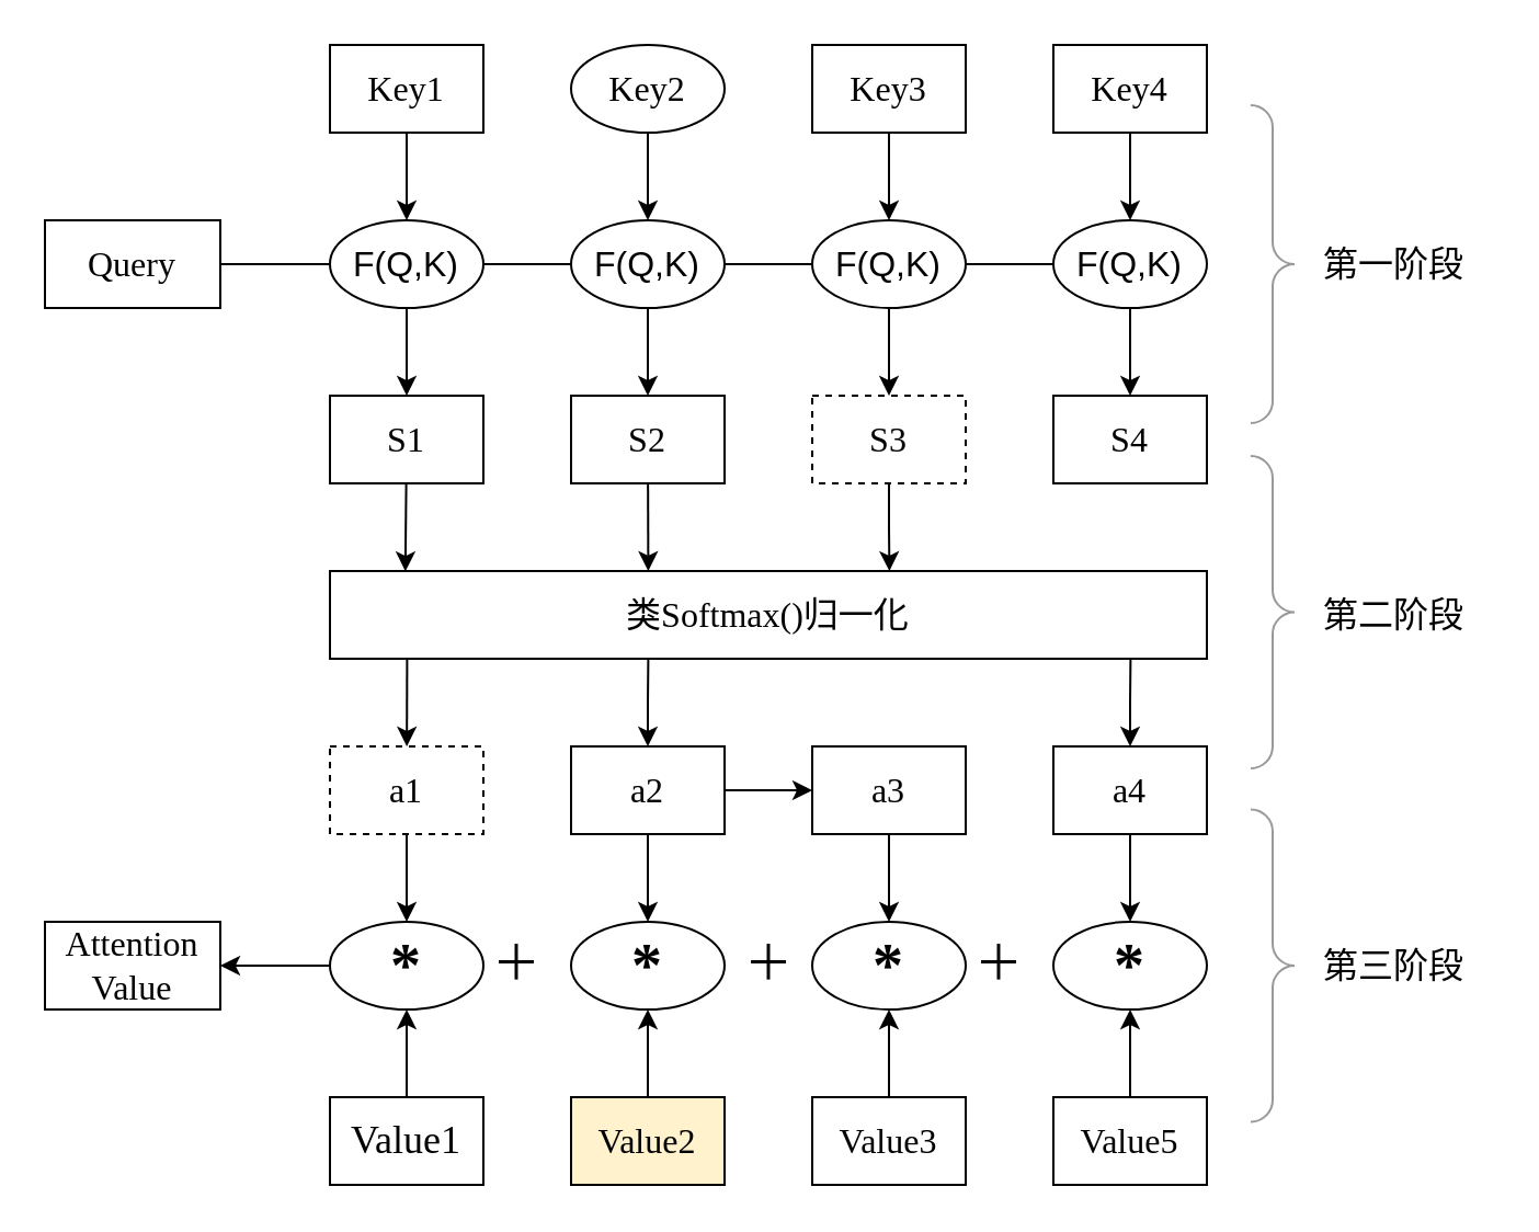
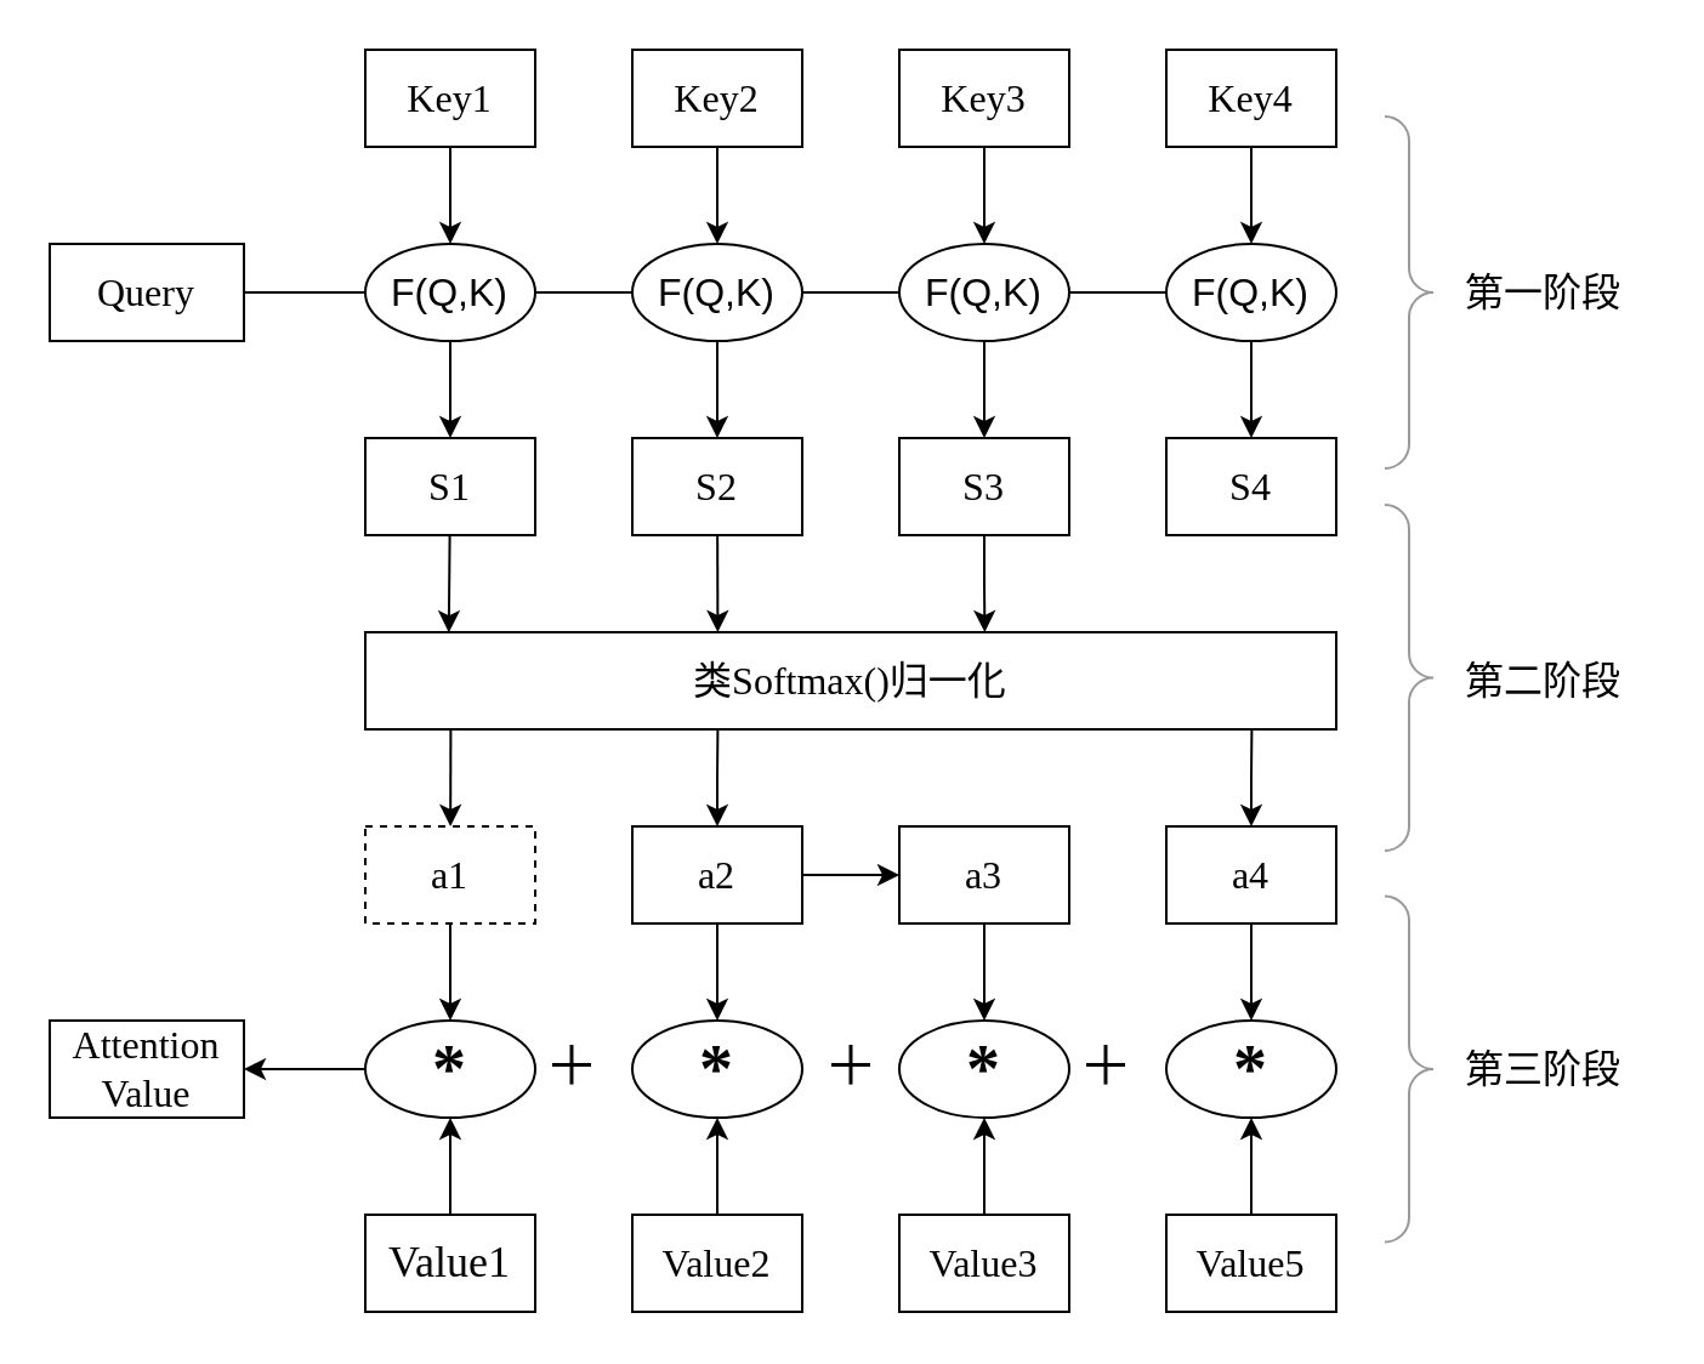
  <mxCell id="0" />
  <mxCell id="1" parent="0" />
  <mxCell id="2" value="&lt;font face=&quot;Times New Roman&quot; style=&quot;font-size: 16px;&quot;&gt;Query&lt;/font&gt;" style="rounded=0;whiteSpace=wrap;html=1;" vertex="1" parent="1"><mxGeometry x="20" y="100" width="80" height="40" as="geometry" /></mxCell>
  <mxCell id="3" value="&lt;font face=&quot;Times New Roman&quot; style=&quot;font-size: 16px;&quot;&gt;Key1&lt;/font&gt;" style="rounded=0;whiteSpace=wrap;html=1;" vertex="1" parent="1"><mxGeometry x="150" y="20" width="70" height="40" as="geometry" /></mxCell>
- <mxCell id="4" value="&lt;font face=&quot;Times New Roman&quot; style=&quot;font-size: 16px;&quot;&gt;Key2&lt;/font&gt;" style="ellipse;whiteSpace=wrap;html=1;" vertex="1" parent="1"><mxGeometry x="260" y="20" width="70" height="40" as="geometry" /></mxCell>
+ <mxCell id="4" value="&lt;font face=&quot;Times New Roman&quot; style=&quot;font-size: 16px;&quot;&gt;Key2&lt;/font&gt;" style="rounded=0;whiteSpace=wrap;html=1;" vertex="1" parent="1"><mxGeometry x="260" y="20" width="70" height="40" as="geometry" /></mxCell>
  <mxCell id="5" value="&lt;font face=&quot;Times New Roman&quot; style=&quot;font-size: 16px;&quot;&gt;Key3&lt;/font&gt;" style="rounded=0;whiteSpace=wrap;html=1;" vertex="1" parent="1"><mxGeometry x="370" y="20" width="70" height="40" as="geometry" /></mxCell>
  <mxCell id="6" value="&lt;font face=&quot;Times New Roman&quot; style=&quot;font-size: 16px;&quot;&gt;Key4&lt;/font&gt;" style="rounded=0;whiteSpace=wrap;html=1;" vertex="1" parent="1"><mxGeometry x="480" y="20" width="70" height="40" as="geometry" /></mxCell>
  <mxCell id="7" style="edgeStyle=orthogonalEdgeStyle;rounded=0;orthogonalLoop=1;jettySize=auto;html=1;entryX=0.5;entryY=0;entryDx=0;entryDy=0;" edge="1" parent="1" source="8" target="15"><mxGeometry relative="1" as="geometry" /></mxCell>
  <mxCell id="8" value="&lt;font style=&quot;font-size: 16px;&quot;&gt;F(Q,K)&lt;/font&gt;" style="strokeWidth=1;html=1;shape=mxgraph.flowchart.start_1;whiteSpace=wrap;" vertex="1" parent="1"><mxGeometry x="150" y="100" width="70" height="40" as="geometry" /></mxCell>
  <mxCell id="9" style="edgeStyle=orthogonalEdgeStyle;rounded=0;orthogonalLoop=1;jettySize=auto;html=1;entryX=0.5;entryY=0;entryDx=0;entryDy=0;" edge="1" parent="1" source="10" target="16"><mxGeometry relative="1" as="geometry" /></mxCell>
  <mxCell id="10" value="&lt;font style=&quot;font-size: 16px;&quot;&gt;F(Q,K)&lt;/font&gt;" style="strokeWidth=1;html=1;shape=mxgraph.flowchart.start_1;whiteSpace=wrap;" vertex="1" parent="1"><mxGeometry x="260" y="100" width="70" height="40" as="geometry" /></mxCell>
  <mxCell id="11" style="edgeStyle=orthogonalEdgeStyle;rounded=0;orthogonalLoop=1;jettySize=auto;html=1;entryX=0.5;entryY=0;entryDx=0;entryDy=0;" edge="1" parent="1" source="12" target="17"><mxGeometry relative="1" as="geometry" /></mxCell>
  <mxCell id="12" value="&lt;font style=&quot;font-size: 16px;&quot;&gt;F(Q,K)&lt;/font&gt;" style="strokeWidth=1;html=1;shape=mxgraph.flowchart.start_1;whiteSpace=wrap;" vertex="1" parent="1"><mxGeometry x="370" y="100" width="70" height="40" as="geometry" /></mxCell>
  <mxCell id="13" style="edgeStyle=orthogonalEdgeStyle;rounded=0;orthogonalLoop=1;jettySize=auto;html=1;entryX=0.5;entryY=0;entryDx=0;entryDy=0;" edge="1" parent="1" source="14" target="18"><mxGeometry relative="1" as="geometry" /></mxCell>
  <mxCell id="14" value="&lt;font style=&quot;font-size: 16px;&quot;&gt;F(Q,K)&lt;/font&gt;" style="strokeWidth=1;html=1;shape=mxgraph.flowchart.start_1;whiteSpace=wrap;" vertex="1" parent="1"><mxGeometry x="480" y="100" width="70" height="40" as="geometry" /></mxCell>
  <mxCell id="15" value="&lt;font face=&quot;Times New Roman&quot; style=&quot;font-size: 16px;&quot;&gt;S1&lt;/font&gt;" style="rounded=0;whiteSpace=wrap;html=1;" vertex="1" parent="1"><mxGeometry x="150" y="180" width="70" height="40" as="geometry" /></mxCell>
  <mxCell id="16" value="&lt;font face=&quot;Times New Roman&quot; style=&quot;font-size: 16px;&quot;&gt;S2&lt;/font&gt;" style="rounded=0;whiteSpace=wrap;html=1;" vertex="1" parent="1"><mxGeometry x="260" y="180" width="70" height="40" as="geometry" /></mxCell>
- <mxCell id="17" value="&lt;font face=&quot;Times New Roman&quot; style=&quot;font-size: 16px;&quot;&gt;S3&lt;/font&gt;" style="rounded=0;whiteSpace=wrap;html=1;dashed=1;" vertex="1" parent="1"><mxGeometry x="370" y="180" width="70" height="40" as="geometry" /></mxCell>
+ <mxCell id="17" value="&lt;font face=&quot;Times New Roman&quot; style=&quot;font-size: 16px;&quot;&gt;S3&lt;/font&gt;" style="rounded=0;whiteSpace=wrap;html=1;" vertex="1" parent="1"><mxGeometry x="370" y="180" width="70" height="40" as="geometry" /></mxCell>
  <mxCell id="18" value="&lt;font face=&quot;Times New Roman&quot; style=&quot;font-size: 16px;&quot;&gt;S4&lt;/font&gt;" style="rounded=0;whiteSpace=wrap;html=1;" vertex="1" parent="1"><mxGeometry x="480" y="180" width="70" height="40" as="geometry" /></mxCell>
  <mxCell id="19" value="&lt;font face=&quot;Times New Roman&quot; style=&quot;font-size: 16px;&quot;&gt;类Softmax()归一化&lt;/font&gt;" style="rounded=0;whiteSpace=wrap;html=1;" vertex="1" parent="1"><mxGeometry x="150" y="260" width="400" height="40" as="geometry" /></mxCell>
  <mxCell id="20" value="&lt;font face=&quot;Times New Roman&quot; style=&quot;font-size: 16px;&quot;&gt;a1&lt;/font&gt;" style="rounded=0;whiteSpace=wrap;html=1;dashed=1;" vertex="1" parent="1"><mxGeometry x="150" y="340" width="70" height="40" as="geometry" /></mxCell>
  <mxCell id="21" value="&lt;font face=&quot;Times New Roman&quot; style=&quot;font-size: 16px;&quot;&gt;a2&lt;/font&gt;" style="rounded=0;whiteSpace=wrap;html=1;" vertex="1" parent="1"><mxGeometry x="260" y="340" width="70" height="40" as="geometry" /></mxCell>
  <mxCell id="22" value="&lt;font face=&quot;Times New Roman&quot; style=&quot;font-size: 16px;&quot;&gt;a3&lt;/font&gt;" style="rounded=0;whiteSpace=wrap;html=1;" vertex="1" parent="1"><mxGeometry x="370" y="340" width="70" height="40" as="geometry" /></mxCell>
  <mxCell id="23" value="&lt;font face=&quot;Times New Roman&quot; style=&quot;font-size: 16px;&quot;&gt;a4&lt;/font&gt;" style="rounded=0;whiteSpace=wrap;html=1;" vertex="1" parent="1"><mxGeometry x="480" y="340" width="70" height="40" as="geometry" /></mxCell>
  <mxCell id="24" value="&lt;font face=&quot;Times New Roman&quot; style=&quot;font-size: 28px;&quot;&gt;&lt;b style=&quot;line-height: 100%;&quot;&gt;*&lt;/b&gt;&lt;/font&gt;" style="strokeWidth=1;html=1;shape=mxgraph.flowchart.start_1;whiteSpace=wrap;align=center;" vertex="1" parent="1"><mxGeometry x="150" y="420" width="70" height="40" as="geometry" /></mxCell>
  <mxCell id="25" value="&lt;b style=&quot;font-family: &amp;quot;Times New Roman&amp;quot;; font-size: 28px; line-height: 28px;&quot;&gt;*&lt;/b&gt;" style="strokeWidth=1;html=1;shape=mxgraph.flowchart.start_1;whiteSpace=wrap;" vertex="1" parent="1"><mxGeometry x="260" y="420" width="70" height="40" as="geometry" /></mxCell>
  <mxCell id="26" value="&lt;b style=&quot;font-family: &amp;quot;Times New Roman&amp;quot;; font-size: 28px; line-height: 28px;&quot;&gt;*&lt;/b&gt;" style="strokeWidth=1;html=1;shape=mxgraph.flowchart.start_1;whiteSpace=wrap;" vertex="1" parent="1"><mxGeometry x="370" y="420" width="70" height="40" as="geometry" /></mxCell>
  <mxCell id="27" value="&lt;b style=&quot;font-family: &amp;quot;Times New Roman&amp;quot;; font-size: 28px; line-height: 28px;&quot;&gt;*&lt;/b&gt;" style="strokeWidth=1;html=1;shape=mxgraph.flowchart.start_1;whiteSpace=wrap;" vertex="1" parent="1"><mxGeometry x="480" y="420" width="70" height="40" as="geometry" /></mxCell>
  <mxCell id="28" value="&lt;font face=&quot;Times New Roman&quot; style=&quot;font-size: 18px;&quot;&gt;Value1&lt;/font&gt;" style="rounded=0;whiteSpace=wrap;html=1;" vertex="1" parent="1"><mxGeometry x="150" y="500" width="70" height="40" as="geometry" /></mxCell>
- <mxCell id="29" value="&lt;font face=&quot;Times New Roman&quot; style=&quot;font-size: 16px;&quot;&gt;Value2&lt;/font&gt;" style="rounded=0;whiteSpace=wrap;html=1;fillColor=#fff2cc;" vertex="1" parent="1"><mxGeometry x="260" y="500" width="70" height="40" as="geometry" /></mxCell>
+ <mxCell id="29" value="&lt;font face=&quot;Times New Roman&quot; style=&quot;font-size: 16px;&quot;&gt;Value2&lt;/font&gt;" style="rounded=0;whiteSpace=wrap;html=1;" vertex="1" parent="1"><mxGeometry x="260" y="500" width="70" height="40" as="geometry" /></mxCell>
  <mxCell id="30" value="&lt;font face=&quot;Times New Roman&quot; style=&quot;font-size: 16px;&quot;&gt;Value3&lt;/font&gt;" style="rounded=0;whiteSpace=wrap;html=1;" vertex="1" parent="1"><mxGeometry x="370" y="500" width="70" height="40" as="geometry" /></mxCell>
  <mxCell id="31" value="&lt;font face=&quot;Times New Roman&quot; style=&quot;font-size: 16px;&quot;&gt;Value5&lt;/font&gt;" style="rounded=0;whiteSpace=wrap;html=1;" vertex="1" parent="1"><mxGeometry x="480" y="500" width="70" height="40" as="geometry" /></mxCell>
  <mxCell id="32" value="" style="rounded=0;orthogonalLoop=1;jettySize=auto;html=1;endArrow=none;endFill=0;startArrow=classic;startFill=1;" edge="1" parent="1" source="33" target="24"><mxGeometry relative="1" as="geometry" /></mxCell>
  <mxCell id="33" value="&lt;font face=&quot;Times New Roman&quot; style=&quot;font-size: 16px;&quot;&gt;Attention&lt;/font&gt;&lt;div&gt;&lt;font face=&quot;Times New Roman&quot; style=&quot;font-size: 16px;&quot;&gt;Value&lt;/font&gt;&lt;/div&gt;" style="rounded=0;whiteSpace=wrap;html=1;" vertex="1" parent="1"><mxGeometry x="20" y="420" width="80" height="40" as="geometry" /></mxCell>
  <mxCell id="34" value="" style="labelPosition=right;align=left;strokeWidth=1;shape=mxgraph.mockup.markup.curlyBrace;html=1;shadow=0;dashed=0;strokeColor=#999999;direction=south;" vertex="1" parent="1"><mxGeometry x="570" y="47.5" width="20" height="145" as="geometry" /></mxCell>
  <mxCell id="35" value="" style="labelPosition=right;align=left;strokeWidth=1;shape=mxgraph.mockup.markup.curlyBrace;html=1;shadow=0;dashed=0;strokeColor=#999999;direction=south;" vertex="1" parent="1"><mxGeometry x="570" y="207.5" width="20" height="142.5" as="geometry" /></mxCell>
  <mxCell id="36" value="" style="labelPosition=right;align=left;strokeWidth=1;shape=mxgraph.mockup.markup.curlyBrace;html=1;shadow=0;dashed=0;strokeColor=#999999;direction=south;" vertex="1" parent="1"><mxGeometry x="570" y="368.75" width="20" height="142.5" as="geometry" /></mxCell>
  <mxCell id="37" value="&lt;font style=&quot;font-size: 16px;&quot;&gt;第一阶段&lt;/font&gt;" style="text;html=1;align=center;verticalAlign=middle;resizable=0;points=[];autosize=1;strokeColor=none;fillColor=none;" vertex="1" parent="1"><mxGeometry x="590" y="105" width="90" height="30" as="geometry" /></mxCell>
  <mxCell id="38" value="&lt;font style=&quot;font-size: 16px;&quot;&gt;第二阶段&lt;/font&gt;" style="text;html=1;align=center;verticalAlign=middle;resizable=0;points=[];autosize=1;strokeColor=none;fillColor=none;" vertex="1" parent="1"><mxGeometry x="590" y="265" width="90" height="30" as="geometry" /></mxCell>
  <mxCell id="39" value="&lt;font style=&quot;font-size: 16px;&quot;&gt;第三阶段&lt;/font&gt;" style="text;html=1;align=center;verticalAlign=middle;resizable=0;points=[];autosize=1;strokeColor=none;fillColor=none;" vertex="1" parent="1"><mxGeometry x="590" y="425" width="90" height="30" as="geometry" /></mxCell>
  <mxCell id="40" style="edgeStyle=orthogonalEdgeStyle;rounded=0;orthogonalLoop=1;jettySize=auto;html=1;entryX=0.5;entryY=0;entryDx=0;entryDy=0;entryPerimeter=0;" edge="1" parent="1" source="3" target="8"><mxGeometry relative="1" as="geometry" /></mxCell>
  <mxCell id="41" style="edgeStyle=orthogonalEdgeStyle;rounded=0;orthogonalLoop=1;jettySize=auto;html=1;entryX=0.5;entryY=0;entryDx=0;entryDy=0;entryPerimeter=0;" edge="1" parent="1" source="4" target="10"><mxGeometry relative="1" as="geometry" /></mxCell>
  <mxCell id="42" style="edgeStyle=orthogonalEdgeStyle;rounded=0;orthogonalLoop=1;jettySize=auto;html=1;entryX=0.5;entryY=0;entryDx=0;entryDy=0;entryPerimeter=0;" edge="1" parent="1" source="5" target="12"><mxGeometry relative="1" as="geometry" /></mxCell>
  <mxCell id="43" style="edgeStyle=orthogonalEdgeStyle;rounded=0;orthogonalLoop=1;jettySize=auto;html=1;entryX=0.5;entryY=0;entryDx=0;entryDy=0;entryPerimeter=0;" edge="1" parent="1" source="6" target="14"><mxGeometry relative="1" as="geometry" /></mxCell>
  <mxCell id="44" style="rounded=0;orthogonalLoop=1;jettySize=auto;html=1;entryX=0.086;entryY=0.003;entryDx=0;entryDy=0;entryPerimeter=0;" edge="1" parent="1" source="15" target="19"><mxGeometry relative="1" as="geometry" /></mxCell>
  <mxCell id="45" style="rounded=0;orthogonalLoop=1;jettySize=auto;html=1;entryX=0.363;entryY=0;entryDx=0;entryDy=0;entryPerimeter=0;" edge="1" parent="1" source="16" target="19"><mxGeometry relative="1" as="geometry"><mxPoint x="300" y="250" as="targetPoint" /></mxGeometry></mxCell>
  <mxCell id="46" style="edgeStyle=orthogonalEdgeStyle;rounded=0;orthogonalLoop=1;jettySize=auto;html=1;entryX=0.638;entryY=0;entryDx=0;entryDy=0;entryPerimeter=0;" edge="1" parent="1" source="17" target="19"><mxGeometry relative="1" as="geometry" /></mxCell>
  <mxCell id="47" style="edgeStyle=orthogonalEdgeStyle;rounded=0;orthogonalLoop=1;jettySize=auto;html=1;entryX=0.5;entryY=0;entryDx=0;entryDy=0;entryPerimeter=0;" edge="1" parent="1" source="20" target="24"><mxGeometry relative="1" as="geometry" /></mxCell>
  <mxCell id="48" style="edgeStyle=orthogonalEdgeStyle;rounded=0;orthogonalLoop=1;jettySize=auto;html=1;entryX=0.5;entryY=0;entryDx=0;entryDy=0;entryPerimeter=0;" edge="1" parent="1" source="21" target="25"><mxGeometry relative="1" as="geometry" /></mxCell>
  <mxCell id="49" style="edgeStyle=orthogonalEdgeStyle;rounded=0;orthogonalLoop=1;jettySize=auto;html=1;entryX=0.5;entryY=0;entryDx=0;entryDy=0;entryPerimeter=0;" edge="1" parent="1" source="22" target="26"><mxGeometry relative="1" as="geometry" /></mxCell>
  <mxCell id="50" style="edgeStyle=orthogonalEdgeStyle;rounded=0;orthogonalLoop=1;jettySize=auto;html=1;entryX=0.5;entryY=0;entryDx=0;entryDy=0;entryPerimeter=0;" edge="1" parent="1" source="23" target="27"><mxGeometry relative="1" as="geometry" /></mxCell>
  <mxCell id="51" style="edgeStyle=orthogonalEdgeStyle;rounded=0;orthogonalLoop=1;jettySize=auto;html=1;entryX=0.5;entryY=1;entryDx=0;entryDy=0;entryPerimeter=0;" edge="1" parent="1" source="31" target="27"><mxGeometry relative="1" as="geometry" /></mxCell>
  <mxCell id="52" style="edgeStyle=orthogonalEdgeStyle;rounded=0;orthogonalLoop=1;jettySize=auto;html=1;entryX=0.5;entryY=1;entryDx=0;entryDy=0;entryPerimeter=0;" edge="1" parent="1" source="30" target="26"><mxGeometry relative="1" as="geometry" /></mxCell>
  <mxCell id="53" style="edgeStyle=orthogonalEdgeStyle;rounded=0;orthogonalLoop=1;jettySize=auto;html=1;entryX=0.5;entryY=1;entryDx=0;entryDy=0;entryPerimeter=0;" edge="1" parent="1" source="29" target="25"><mxGeometry relative="1" as="geometry" /></mxCell>
  <mxCell id="54" style="edgeStyle=orthogonalEdgeStyle;rounded=0;orthogonalLoop=1;jettySize=auto;html=1;entryX=0.5;entryY=1;entryDx=0;entryDy=0;entryPerimeter=0;" edge="1" parent="1" source="28" target="24"><mxGeometry relative="1" as="geometry" /></mxCell>
  <mxCell id="55" style="rounded=0;orthogonalLoop=1;jettySize=auto;html=1;entryX=0.088;entryY=1;entryDx=0;entryDy=0;entryPerimeter=0;endArrow=none;endFill=0;startArrow=classic;startFill=1;" edge="1" parent="1" source="20" target="19"><mxGeometry relative="1" as="geometry" /></mxCell>
  <mxCell id="56" style="edgeStyle=orthogonalEdgeStyle;rounded=0;orthogonalLoop=1;jettySize=auto;html=1;entryX=0.363;entryY=1;entryDx=0;entryDy=0;entryPerimeter=0;startArrow=classic;startFill=1;endArrow=none;endFill=0;" edge="1" parent="1" source="21" target="19"><mxGeometry relative="1" as="geometry" /></mxCell>
  <mxCell id="57" style="edgeStyle=orthogonalEdgeStyle;rounded=0;orthogonalLoop=1;jettySize=auto;html=1;startArrow=classic;startFill=1;endArrow=none;endFill=0;" edge="1" parent="1" source="22" target="21"><mxGeometry relative="1" as="geometry" /></mxCell>
  <mxCell id="58" style="edgeStyle=orthogonalEdgeStyle;rounded=0;orthogonalLoop=1;jettySize=auto;html=1;entryX=0.913;entryY=1;entryDx=0;entryDy=0;entryPerimeter=0;startArrow=classic;startFill=1;endArrow=none;endFill=0;" edge="1" parent="1" source="23" target="19"><mxGeometry relative="1" as="geometry" /></mxCell>
  <mxCell id="59" style="rounded=0;orthogonalLoop=1;jettySize=auto;html=1;entryX=0;entryY=0.5;entryDx=0;entryDy=0;entryPerimeter=0;endArrow=none;endFill=0;" edge="1" parent="1" source="2" target="8"><mxGeometry relative="1" as="geometry" /></mxCell>
  <mxCell id="60" value="&lt;font style=&quot;font-size: 22px;&quot;&gt;＋&lt;/font&gt;" style="text;html=1;align=center;verticalAlign=middle;resizable=0;points=[];autosize=1;strokeColor=none;fillColor=none;" vertex="1" parent="1"><mxGeometry x="210" y="420" width="50" height="40" as="geometry" /></mxCell>
  <mxCell id="61" value="&lt;font style=&quot;font-size: 22px;&quot;&gt;＋&lt;/font&gt;" style="text;html=1;align=center;verticalAlign=middle;resizable=0;points=[];autosize=1;strokeColor=none;fillColor=none;" vertex="1" parent="1"><mxGeometry x="325" y="420" width="50" height="40" as="geometry" /></mxCell>
  <mxCell id="62" value="&lt;font style=&quot;font-size: 22px;&quot;&gt;＋&lt;/font&gt;" style="text;html=1;align=center;verticalAlign=middle;resizable=0;points=[];autosize=1;strokeColor=none;fillColor=none;" vertex="1" parent="1"><mxGeometry x="430" y="420" width="50" height="40" as="geometry" /></mxCell>
  <mxCell id="63" style="edgeStyle=orthogonalEdgeStyle;rounded=0;orthogonalLoop=1;jettySize=auto;html=1;entryX=0;entryY=0.5;entryDx=0;entryDy=0;entryPerimeter=0;endArrow=none;endFill=0;" edge="1" parent="1" source="8" target="10"><mxGeometry relative="1" as="geometry" /></mxCell>
  <mxCell id="64" style="edgeStyle=orthogonalEdgeStyle;rounded=0;orthogonalLoop=1;jettySize=auto;html=1;entryX=0;entryY=0.5;entryDx=0;entryDy=0;entryPerimeter=0;endArrow=none;endFill=0;" edge="1" parent="1" source="10" target="12"><mxGeometry relative="1" as="geometry" /></mxCell>
  <mxCell id="65" style="edgeStyle=orthogonalEdgeStyle;rounded=0;orthogonalLoop=1;jettySize=auto;html=1;entryX=0;entryY=0.5;entryDx=0;entryDy=0;entryPerimeter=0;endArrow=none;endFill=0;" edge="1" parent="1" source="12" target="14"><mxGeometry relative="1" as="geometry" /></mxCell>
